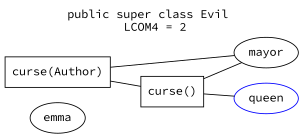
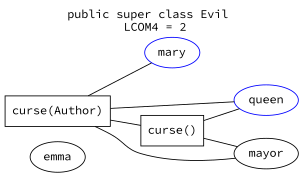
  graph {
    fontname="Source Code Pro"
    label="public super class Evil \n LCOM4 = 2"
    labelloc=t
    rankdir=LR
    node [color=black fontname="Source Code Pro" shape=ellipse]
    edge [fontname="Source Code Pro"]
    n1 [label=emma]
+   n2 [color=blue label=mary]
    n3 [color=blue label=queen]
    n4 [label=mayor]
    n5 [label="curse()" shape=rectangle]
    n6 [label="curse(Author)" shape=rectangle]
    n5 -- n3
    n5 -- n4
+   n6 -- n2
+   n6 -- n3
    n6 -- n4
    n6 -- n5
  }
